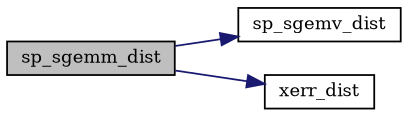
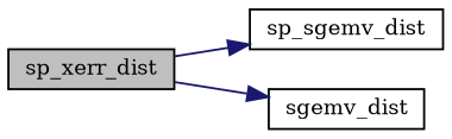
  digraph {
    fontname="DejaVu Serif"
    rankdir=LR
    node [color=black fillcolor=white fontname="DejaVu Serif" fontsize=10 shape=record style=filled]
    edge [color=midnightblue fontname="DejaVu Serif" fontsize=10 labelfontname=Helvetica labelfontsize=10 style=solid]
-   n1 [fillcolor=grey75 fontcolor=black height=0.2 label=sp_sgemm_dist width=0.4]
+   n1 [fillcolor=grey75 fontcolor=black height=0.2 label=sp_xerr_dist width=0.4]
    n2 [height=0.2 label=sp_sgemv_dist width=0.4]
-   n3 [height=0.2 label=xerr_dist width=0.4]
+   n3 [height=0.2 label=sgemv_dist width=0.4]
    n1 -> n2
    n1 -> n3
  }
